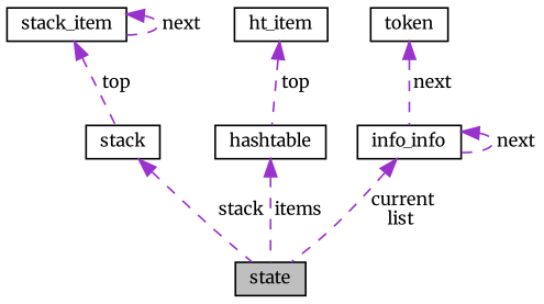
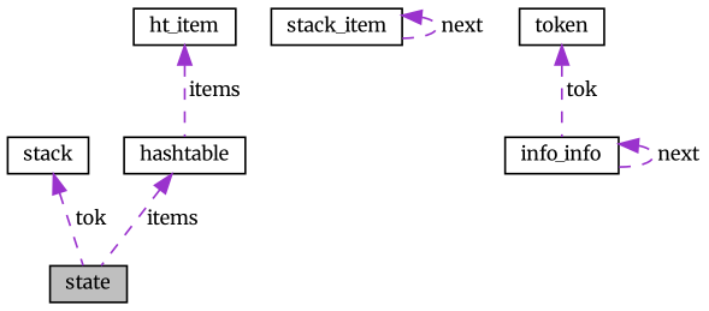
  digraph {
    fontname=Merriweather
    node [color=black fillcolor=white fontname=Merriweather fontsize=10 shape=record style=filled]
    edge [color=darkorchid3 dir=back fontname=Merriweather fontsize=10 labelfontname=Helvetica labelfontsize=10 style=dashed]
    n1 [fillcolor=grey75 fontcolor=black height=0.2 label=state width=0.4]
    n2 [height=0.2 label=stack width=0.4]
    n3 [height=0.2 label=stack_item width=0.4]
    n4 [height=0.2 label=hashtable width=0.4]
    n5 [height=0.2 label=ht_item width=0.4]
    n6 [height=0.2 label=info_info width=0.4]
    n7 [height=0.2 label=token width=0.4]
-   n2 -> n1 [label=" stack"]
-   n3 -> n2 [label=" top"]
+   n2 -> n1 [label=" tok"]
    n3 -> n3 [label=" next"]
    n4 -> n1 [label=" items"]
-   n5 -> n4 [label=" top"]
-   n6 -> n1 [label=" current\nlist"]
+   n5 -> n4 [label=" items"]
    n6 -> n6 [label=" next"]
-   n7 -> n6 [label=" next"]
+   n7 -> n6 [label=" tok"]
  }
